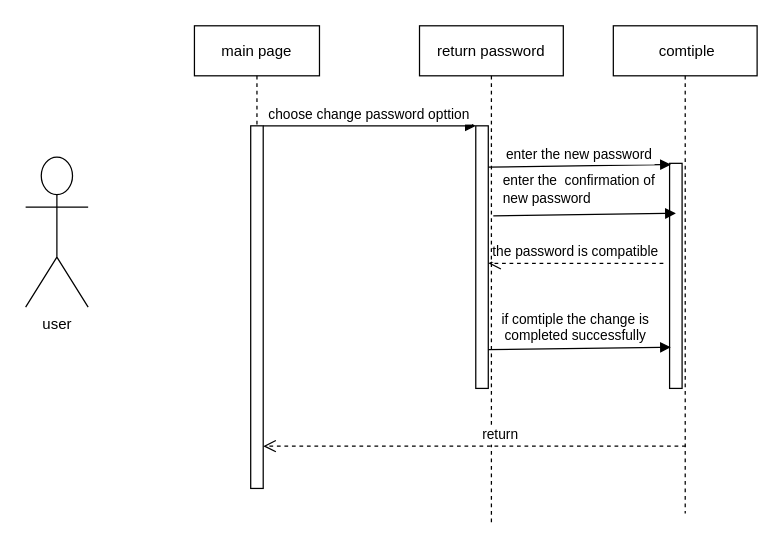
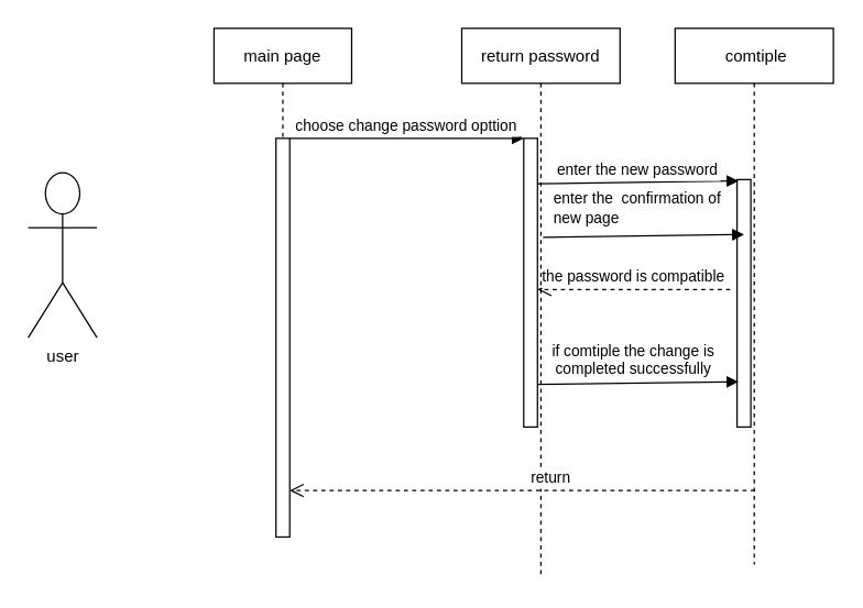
  <mxCell id="0" />
  <mxCell id="1" parent="0" />
  <mxCell id="2" value="main page" style="shape=umlLifeline;perimeter=lifelinePerimeter;container=1;collapsible=0;recursiveResize=0;rounded=0;shadow=0;strokeWidth=1;" vertex="1" parent="1"><mxGeometry x="155" y="20" width="100" height="370" as="geometry" /></mxCell>
  <mxCell id="3" value="" style="points=[];perimeter=orthogonalPerimeter;rounded=0;shadow=0;strokeWidth=1;" vertex="1" parent="2"><mxGeometry x="45" y="80" width="10" height="290" as="geometry" /></mxCell>
  <mxCell id="4" value="return password" style="shape=umlLifeline;perimeter=lifelinePerimeter;container=1;collapsible=0;recursiveResize=0;rounded=0;shadow=0;strokeWidth=1;" vertex="1" parent="1"><mxGeometry x="335" y="20" width="115" height="400" as="geometry" /></mxCell>
  <mxCell id="5" value="" style="points=[];perimeter=orthogonalPerimeter;rounded=0;shadow=0;strokeWidth=1;" vertex="1" parent="4"><mxGeometry x="45" y="80" width="10" height="210" as="geometry" /></mxCell>
  <mxCell id="6" value="return" style="verticalAlign=bottom;endArrow=open;dashed=1;endSize=8;shadow=0;strokeWidth=1;exitX=0.504;exitY=0.862;exitDx=0;exitDy=0;exitPerimeter=0;" edge="1" parent="1" source="9" target="3"><mxGeometry x="-0.124" relative="1" as="geometry"><mxPoint x="310" y="176" as="targetPoint" /><mxPoint as="offset" /></mxGeometry></mxCell>
  <mxCell id="7" value="choose change password opttion" style="verticalAlign=bottom;endArrow=block;entryX=0;entryY=0;shadow=0;strokeWidth=1;" edge="1" parent="1" source="3" target="5"><mxGeometry relative="1" as="geometry"><mxPoint x="310" y="100" as="sourcePoint" /></mxGeometry></mxCell>
  <mxCell id="8" value="user" style="shape=umlActor;verticalLabelPosition=bottom;labelBackgroundColor=#ffffff;verticalAlign=top;html=1;outlineConnect=0;" vertex="1" parent="1"><mxGeometry x="20" y="125" width="50" height="120" as="geometry" /></mxCell>
  <mxCell id="9" value=" comtiple" style="shape=umlLifeline;perimeter=lifelinePerimeter;container=1;collapsible=0;recursiveResize=0;rounded=0;shadow=0;strokeWidth=1;" vertex="1" parent="1"><mxGeometry x="490" y="20" width="115" height="390" as="geometry" /></mxCell>
  <mxCell id="10" value="" style="points=[];perimeter=orthogonalPerimeter;rounded=0;shadow=0;strokeWidth=1;" vertex="1" parent="9"><mxGeometry x="45" y="110" width="10" height="180" as="geometry" /></mxCell>
  <mxCell id="11" value="enter the new password" style="verticalAlign=bottom;endArrow=block;shadow=0;strokeWidth=1;entryX=0.1;entryY=0.175;entryDx=0;entryDy=0;entryPerimeter=0;" edge="1" parent="1"><mxGeometry relative="1" as="geometry"><mxPoint x="390" y="133" as="sourcePoint" /><mxPoint x="536" y="131" as="targetPoint" /></mxGeometry></mxCell>
  <mxCell id="12" value="the password is compatible" style="verticalAlign=bottom;endArrow=open;dashed=1;endSize=8;shadow=0;strokeWidth=1;" edge="1" parent="1"><mxGeometry relative="1" as="geometry"><mxPoint x="390" y="210" as="targetPoint" /><mxPoint x="530" y="210" as="sourcePoint" /></mxGeometry></mxCell>
  <mxCell id="13" value="if comtiple the change is &#10;completed successfully" style="verticalAlign=bottom;endArrow=block;shadow=0;strokeWidth=1;entryX=0.1;entryY=0.175;entryDx=0;entryDy=0;entryPerimeter=0;" edge="1" parent="1"><mxGeometry x="-0.041" y="1" relative="1" as="geometry"><mxPoint x="390" y="279" as="sourcePoint" /><mxPoint x="536" y="277" as="targetPoint" /><mxPoint as="offset" /></mxGeometry></mxCell>
- <mxCell id="14" value="&lt;span style=&quot;color: rgb(0 , 0 , 0) ; font-family: &amp;#34;helvetica&amp;#34; ; font-size: 11px ; font-style: normal ; font-weight: 400 ; letter-spacing: normal ; text-align: center ; text-indent: 0px ; text-transform: none ; word-spacing: 0px ; background-color: rgb(255 , 255 , 255) ; display: inline ; float: none&quot;&gt;enter the&amp;nbsp; confirmation of new password&lt;/span&gt;" style="text;whiteSpace=wrap;html=1;" vertex="1" parent="1"><mxGeometry x="400" y="130" width="140" height="30" as="geometry" /></mxCell>
+ <mxCell id="14" value="&lt;span style=&quot;color: rgb(0 , 0 , 0) ; font-family: &amp;#34;helvetica&amp;#34; ; font-size: 11px ; font-style: normal ; font-weight: 400 ; letter-spacing: normal ; text-align: center ; text-indent: 0px ; text-transform: none ; word-spacing: 0px ; background-color: rgb(255 , 255 , 255) ; display: inline ; float: none&quot;&gt;enter the&amp;nbsp; confirmation of new page&lt;/span&gt;" style="text;whiteSpace=wrap;html=1;" vertex="1" parent="1"><mxGeometry x="400" y="130" width="140" height="30" as="geometry" /></mxCell>
  <mxCell id="15" value="" style="verticalAlign=bottom;endArrow=block;shadow=0;strokeWidth=1;entryX=0.1;entryY=0.175;entryDx=0;entryDy=0;entryPerimeter=0;" edge="1" parent="1"><mxGeometry relative="1" as="geometry"><mxPoint x="394" y="172" as="sourcePoint" /><mxPoint x="540" y="170" as="targetPoint" /></mxGeometry></mxCell>
